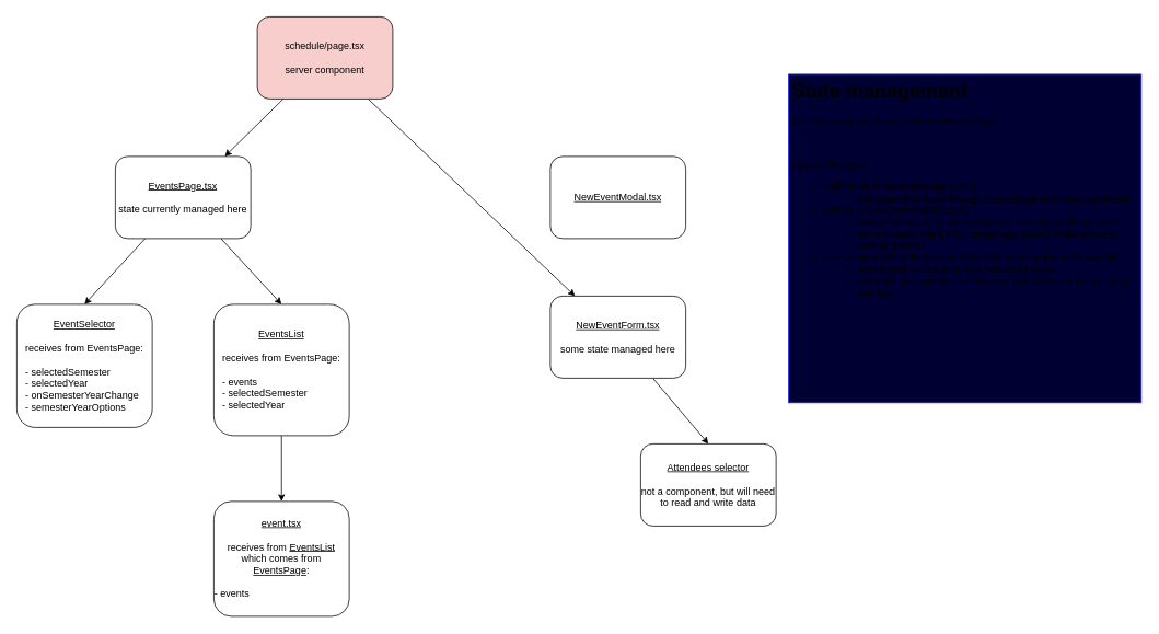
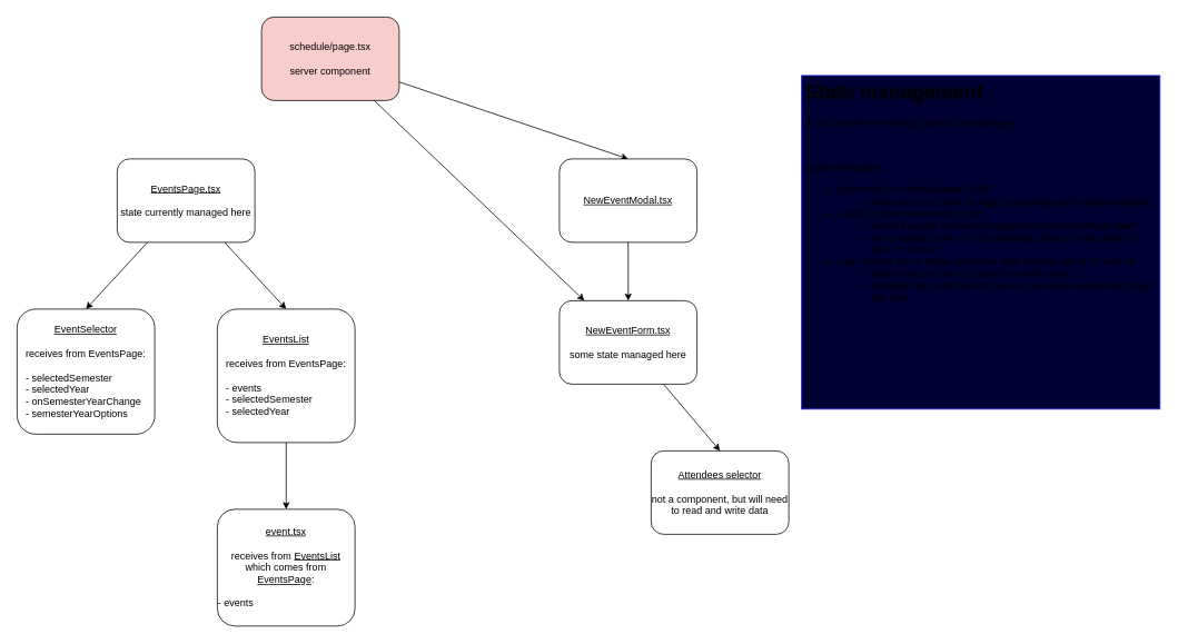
  <mxCell id="0" />
  <mxCell id="1" parent="0" />
  <mxCell id="2" style="edgeStyle=none;html=1;" edge="1" parent="1" source="4" target="15"><mxGeometry relative="1" as="geometry" /></mxCell>
- <mxCell id="3" style="edgeStyle=none;html=1;" edge="1" parent="1" source="4" target="7"><mxGeometry relative="1" as="geometry" /></mxCell>
+ <mxCell id="3" style="edgeStyle=none;html=1;entryX=0.5;entryY=0;entryDx=0;entryDy=0;" edge="1" parent="1" source="4" target="9"><mxGeometry relative="1" as="geometry" /></mxCell>
  <mxCell id="4" value="schedule/page.tsx&lt;br&gt;&lt;br&gt;server component" style="rounded=1;whiteSpace=wrap;html=1;fillColor=#f8cecc;" vertex="1" parent="1"><mxGeometry x="313" y="20" width="165" height="100" as="geometry" /></mxCell>
  <mxCell id="5" style="edgeStyle=none;html=1;entryX=0.5;entryY=0;entryDx=0;entryDy=0;" edge="1" parent="1" source="7" target="10"><mxGeometry relative="1" as="geometry" /></mxCell>
  <mxCell id="6" style="edgeStyle=none;html=1;entryX=0.5;entryY=0;entryDx=0;entryDy=0;" edge="1" parent="1" source="7" target="12"><mxGeometry relative="1" as="geometry" /></mxCell>
  <mxCell id="7" value="&lt;u&gt;EventsPage.tsx&lt;br&gt;&lt;/u&gt;&lt;br&gt;state currently managed here" style="rounded=1;whiteSpace=wrap;html=1;" vertex="1" parent="1"><mxGeometry x="140" y="190" width="165" height="100" as="geometry" /></mxCell>
+ <mxCell id="8" value="" style="edgeStyle=none;html=1;" edge="1" parent="1" source="9" target="15"><mxGeometry relative="1" as="geometry" /></mxCell>
  <mxCell id="9" value="&lt;u&gt;NewEventModal.tsx&lt;/u&gt;" style="rounded=1;whiteSpace=wrap;html=1;" vertex="1" parent="1"><mxGeometry x="670" y="190" width="165" height="100" as="geometry" /></mxCell>
  <mxCell id="10" value="&lt;u&gt;EventSelector&lt;br&gt;&lt;/u&gt;&lt;br&gt;receives from EventsPage:&lt;br&gt;&lt;br&gt;&lt;div style=&quot;text-align: left;&quot;&gt;&lt;span style=&quot;background-color: initial;&quot;&gt;- selectedSemester&lt;/span&gt;&lt;/div&gt;&lt;div style=&quot;text-align: left;&quot;&gt;&lt;span style=&quot;background-color: initial;&quot;&gt;- selectedYear&lt;/span&gt;&lt;/div&gt;&lt;div style=&quot;text-align: left;&quot;&gt;&lt;span style=&quot;background-color: initial;&quot;&gt;- onSemesterYearChange&lt;/span&gt;&lt;/div&gt;&lt;div style=&quot;text-align: left;&quot;&gt;&lt;span style=&quot;background-color: initial;&quot;&gt;- semesterYearOptions&lt;/span&gt;&lt;/div&gt;" style="rounded=1;whiteSpace=wrap;html=1;" vertex="1" parent="1"><mxGeometry x="20" y="370" width="165" height="150" as="geometry" /></mxCell>
  <mxCell id="11" value="" style="edgeStyle=none;html=1;" edge="1" parent="1" source="12" target="13"><mxGeometry relative="1" as="geometry" /></mxCell>
  <mxCell id="12" value="&lt;u&gt;EventsList&lt;br&gt;&lt;/u&gt;&lt;br&gt;receives from EventsPage:&lt;br&gt;&lt;br&gt;&lt;div style=&quot;text-align: left;&quot;&gt;&lt;span style=&quot;background-color: initial;&quot;&gt;- events&lt;/span&gt;&lt;/div&gt;&lt;div style=&quot;text-align: left;&quot;&gt;&lt;span style=&quot;background-color: initial;&quot;&gt;- selectedSemester&lt;/span&gt;&lt;/div&gt;&lt;div style=&quot;text-align: left;&quot;&gt;&lt;span style=&quot;background-color: initial;&quot;&gt;- selectedYear&lt;/span&gt;&lt;/div&gt;" style="rounded=1;whiteSpace=wrap;html=1;" vertex="1" parent="1"><mxGeometry x="260" y="370" width="165" height="160" as="geometry" /></mxCell>
  <mxCell id="13" value="&lt;u&gt;event.tsx&lt;br&gt;&lt;/u&gt;&lt;br&gt;&lt;div style=&quot;&quot;&gt;&lt;span style=&quot;background-color: initial;&quot;&gt;receives from &lt;u&gt;EventsList&lt;/u&gt; which comes from &lt;u&gt;EventsPage&lt;/u&gt;:&lt;/span&gt;&lt;/div&gt;&lt;div style=&quot;text-align: left;&quot;&gt;&lt;br&gt;&lt;/div&gt;&lt;div style=&quot;text-align: left;&quot;&gt;&lt;span style=&quot;background-color: initial;&quot;&gt;- events&lt;/span&gt;&lt;/div&gt;" style="rounded=1;whiteSpace=wrap;html=1;" vertex="1" parent="1"><mxGeometry x="260" y="610" width="165" height="140" as="geometry" /></mxCell>
  <mxCell id="14" style="edgeStyle=none;html=1;entryX=0.5;entryY=0;entryDx=0;entryDy=0;" edge="1" parent="1" source="15" target="16"><mxGeometry relative="1" as="geometry" /></mxCell>
  <mxCell id="15" value="&lt;u&gt;NewEventForm.tsx&lt;/u&gt;&lt;br&gt;&lt;br&gt;some state managed here" style="rounded=1;whiteSpace=wrap;html=1;" vertex="1" parent="1"><mxGeometry x="670" y="360" width="165" height="100" as="geometry" /></mxCell>
  <mxCell id="16" value="&lt;u&gt;Attendees selector&lt;/u&gt;&lt;br&gt;&lt;br&gt;not a component, but will need to read and write data" style="rounded=1;whiteSpace=wrap;html=1;" vertex="1" parent="1"><mxGeometry x="780" y="540" width="165" height="100" as="geometry" /></mxCell>
  <mxCell id="17" value="&lt;h1&gt;State management&lt;/h1&gt;&lt;p&gt;db is currently only being called in EventsPage&lt;/p&gt;&lt;p&gt;&lt;br&gt;&lt;/p&gt;&lt;p&gt;Options/thoughts:&lt;/p&gt;&lt;p&gt;&lt;/p&gt;&lt;ul&gt;&lt;li&gt;call the db in schedule/page (SSR)&lt;/li&gt;&lt;ul&gt;&lt;li&gt;then pass that down through EventsPage and NewEventModal&lt;/li&gt;&lt;/ul&gt;&lt;li&gt;call db in NewEventModal (CSR)&lt;/li&gt;&lt;ul&gt;&lt;li&gt;would this only load when triggered or on EventsPage load?&lt;/li&gt;&lt;li&gt;we're already doing it in EventsPage, does it make sense to also do it here?&lt;/li&gt;&lt;/ul&gt;&lt;li&gt;use Context API or Redux and have data fetching live in it's own file&lt;/li&gt;&lt;ul&gt;&lt;li&gt;would need to look in to how this works more&lt;/li&gt;&lt;li&gt;probably start with the first two and rule those out before trying this one&lt;/li&gt;&lt;/ul&gt;&lt;/ul&gt;&lt;p&gt;&lt;/p&gt;&lt;p&gt;&lt;br&gt;&lt;/p&gt;" style="text;html=1;strokeColor=#3333FF;fillColor=#000033;spacing=5;spacingTop=-20;whiteSpace=wrap;overflow=hidden;rounded=0;" vertex="1" parent="1"><mxGeometry x="960" y="90" width="430" height="400" as="geometry" /></mxCell>
